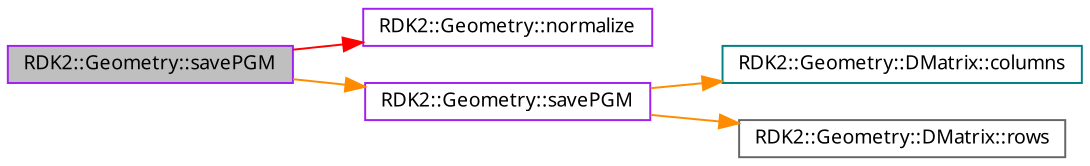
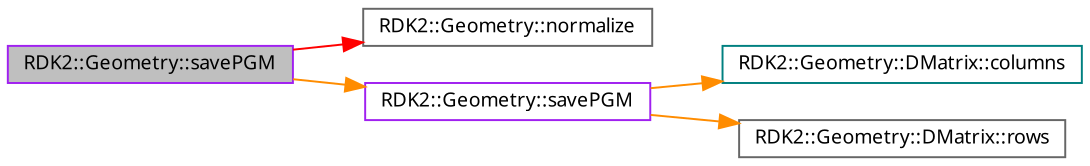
  digraph {
    rankdir=LR
    node [color=purple fillcolor=white fontname="FreeSans.ttf" fontsize=10 shape=record style=filled]
    edge [color=darkorange fontname="FreeSans.ttf" fontsize=10 labelfontname="FreeSans.ttf" labelfontsize=10 style=solid]
    n1 [fillcolor=grey75 fontcolor=black height=0.2 label="RDK2::Geometry::savePGM" width=0.4]
-   n2 [height=0.2 label="RDK2::Geometry::normalize" width=0.4]
+   n2 [color=gray40 height=0.2 label="RDK2::Geometry::normalize" width=0.4]
    n3 [height=0.2 label="RDK2::Geometry::savePGM" width=0.4]
    n4 [color=teal height=0.2 label="RDK2::Geometry::DMatrix::columns" width=0.4]
    n5 [color=gray40 height=0.2 label="RDK2::Geometry::DMatrix::rows" width=0.4]
    n1 -> n2 [color=red]
    n1 -> n3
    n3 -> n4
    n3 -> n5
  }
